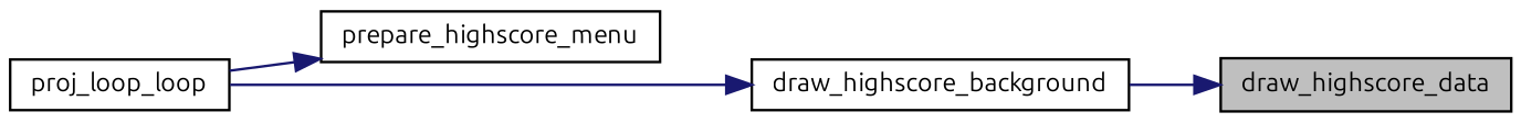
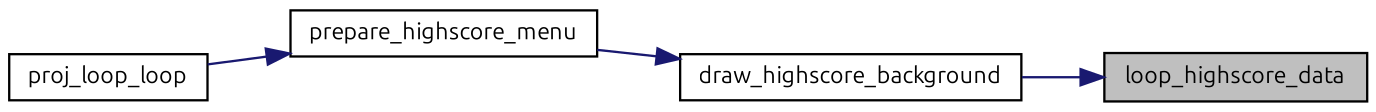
  digraph {
    fontname=Ubuntu
    rankdir=RL
    node [color=black fillcolor=white fontname=Ubuntu fontsize=10 shape=record style=filled]
    edge [color=midnightblue dir=back fontname=Ubuntu fontsize=10 labelfontname=Helvetica labelfontsize=10 style=solid]
-   n1 [fillcolor=grey75 fontcolor=black height=0.2 label=draw_highscore_data width=0.4]
+   n1 [fillcolor=grey75 fontcolor=black height=0.2 label=loop_highscore_data width=0.4]
    n2 [height=0.2 label=draw_highscore_background width=0.4]
    n3 [height=0.2 label=prepare_highscore_menu width=0.4]
    n4 [height=0.2 label=proj_loop_loop width=0.4]
    n1 -> n2
-   n2 -> n4
+   n2 -> n3
    n3 -> n4
  }
